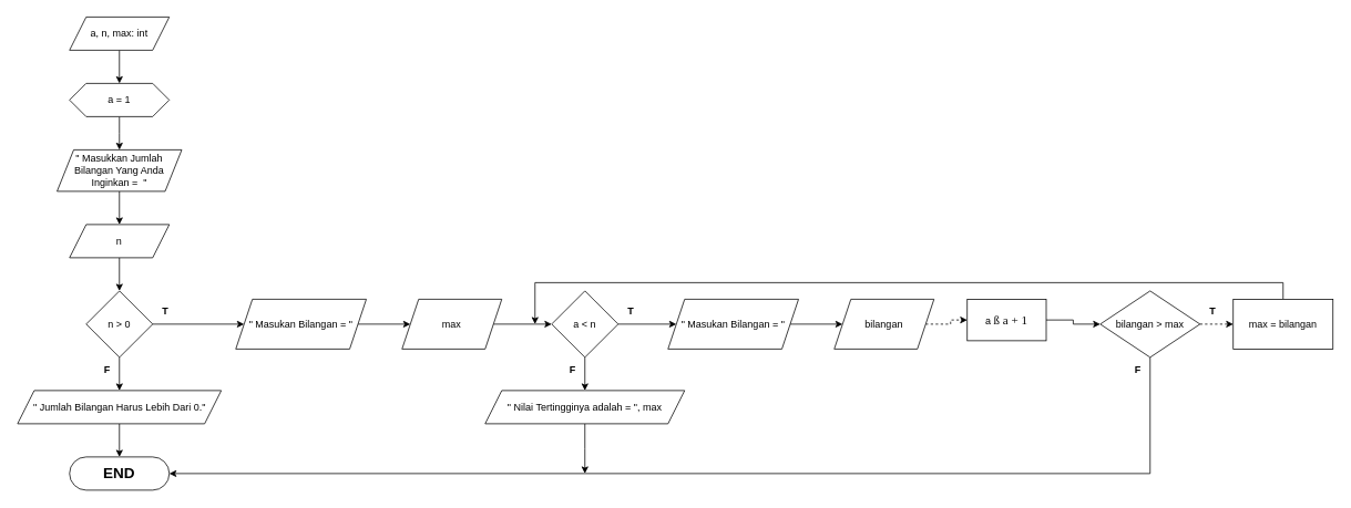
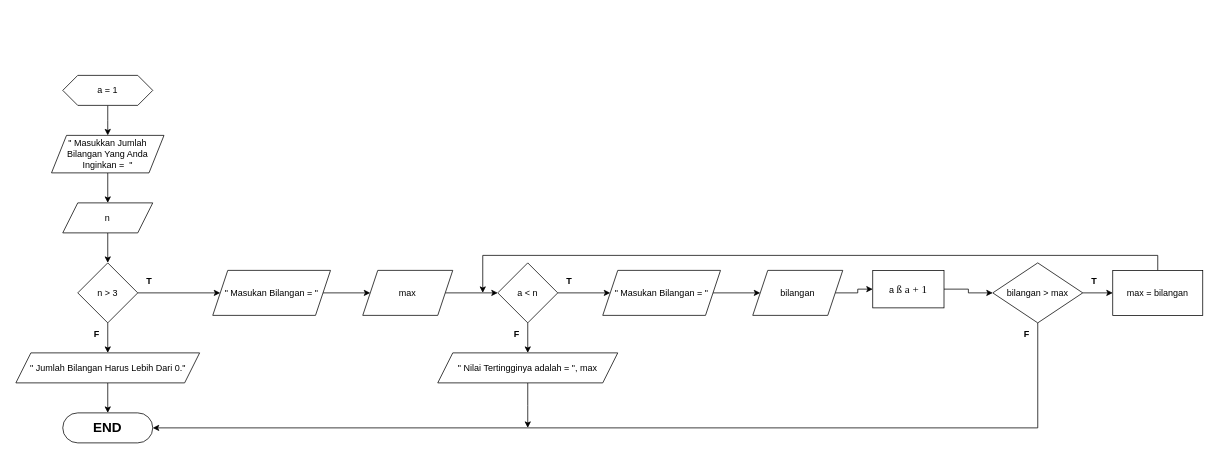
  <mxCell id="0" />
  <mxCell id="1" parent="0" />
  <mxCell id="2" value="&lt;span style=&quot;font-size: 18px;&quot;&gt;&lt;b&gt;END&lt;/b&gt;&lt;/span&gt;" style="rounded=1;whiteSpace=wrap;html=1;arcSize=50;" parent="1" vertex="1"><mxGeometry x="83" y="550" width="120" height="40" as="geometry" /></mxCell>
- <mxCell id="3" style="edgeStyle=orthogonalEdgeStyle;rounded=0;orthogonalLoop=1;jettySize=auto;html=1;exitX=0.5;exitY=1;exitDx=0;exitDy=0;entryX=0.5;entryY=0;entryDx=0;entryDy=0;" edge="1" parent="1" source="4" target="6"><mxGeometry relative="1" as="geometry" /></mxCell>
- <mxCell id="4" value="a, n, max: int" style="shape=parallelogram;perimeter=parallelogramPerimeter;whiteSpace=wrap;html=1;fixedSize=1;" vertex="1" parent="1"><mxGeometry x="83" y="20" width="120" height="40" as="geometry" /></mxCell>
  <mxCell id="5" style="edgeStyle=orthogonalEdgeStyle;rounded=0;orthogonalLoop=1;jettySize=auto;html=1;exitX=0.5;exitY=1;exitDx=0;exitDy=0;entryX=0.5;entryY=0;entryDx=0;entryDy=0;" edge="1" parent="1" source="6"><mxGeometry relative="1" as="geometry"><mxPoint x="143" y="180" as="targetPoint" /></mxGeometry></mxCell>
  <mxCell id="6" value="a = 1" style="shape=hexagon;perimeter=hexagonPerimeter2;whiteSpace=wrap;html=1;fixedSize=1;" vertex="1" parent="1"><mxGeometry x="83" y="100" width="120" height="40" as="geometry" /></mxCell>
  <mxCell id="7" style="edgeStyle=orthogonalEdgeStyle;rounded=0;orthogonalLoop=1;jettySize=auto;html=1;exitX=0.5;exitY=1;exitDx=0;exitDy=0;entryX=0.5;entryY=0;entryDx=0;entryDy=0;" edge="1" parent="1" source="9" target="11"><mxGeometry relative="1" as="geometry" /></mxCell>
  <mxCell id="8" style="edgeStyle=orthogonalEdgeStyle;rounded=0;orthogonalLoop=1;jettySize=auto;html=1;exitX=1;exitY=0.5;exitDx=0;exitDy=0;entryX=0;entryY=0.5;entryDx=0;entryDy=0;" edge="1" parent="1" source="9" target="24"><mxGeometry relative="1" as="geometry" /></mxCell>
- <mxCell id="9" value="n &amp;gt; 0" style="rhombus;whiteSpace=wrap;html=1;" vertex="1" parent="1"><mxGeometry x="103" y="350" width="80" height="80" as="geometry" /></mxCell>
+ <mxCell id="9" value="n &amp;gt; 3" style="rhombus;whiteSpace=wrap;html=1;" vertex="1" parent="1"><mxGeometry x="103" y="350" width="80" height="80" as="geometry" /></mxCell>
  <mxCell id="10" style="edgeStyle=orthogonalEdgeStyle;rounded=0;orthogonalLoop=1;jettySize=auto;html=1;exitX=0.5;exitY=1;exitDx=0;exitDy=0;entryX=0.5;entryY=0;entryDx=0;entryDy=0;" edge="1" parent="1" source="11" target="2"><mxGeometry relative="1" as="geometry" /></mxCell>
  <mxCell id="11" value="&quot; Jumlah Bilangan Harus Lebih Dari 0.&quot;" style="shape=parallelogram;perimeter=parallelogramPerimeter;whiteSpace=wrap;html=1;fixedSize=1;" vertex="1" parent="1"><mxGeometry x="20.5" y="470" width="245" height="40" as="geometry" /></mxCell>
  <mxCell id="12" style="edgeStyle=orthogonalEdgeStyle;rounded=0;orthogonalLoop=1;jettySize=auto;html=1;exitX=1;exitY=0.5;exitDx=0;exitDy=0;entryX=0;entryY=0.5;entryDx=0;entryDy=0;" edge="1" parent="1" source="13" target="15"><mxGeometry relative="1" as="geometry" /></mxCell>
  <mxCell id="13" value="&quot; Masukan Bilangan = &quot;" style="shape=parallelogram;perimeter=parallelogramPerimeter;whiteSpace=wrap;html=1;fixedSize=1;" vertex="1" parent="1"><mxGeometry x="803" y="360" width="157" height="60" as="geometry" /></mxCell>
- <mxCell id="14" style="edgeStyle=orthogonalEdgeStyle;rounded=0;orthogonalLoop=1;jettySize=auto;html=1;exitX=1;exitY=0.5;exitDx=0;exitDy=0;entryX=0;entryY=0.5;entryDx=0;entryDy=0;dashed=1;" edge="1" parent="1" source="15" target="17"><mxGeometry relative="1" as="geometry" /></mxCell>
+ <mxCell id="14" style="edgeStyle=orthogonalEdgeStyle;rounded=0;orthogonalLoop=1;jettySize=auto;html=1;exitX=1;exitY=0.5;exitDx=0;exitDy=0;entryX=0;entryY=0.5;entryDx=0;entryDy=0;" edge="1" parent="1" source="15" target="17"><mxGeometry relative="1" as="geometry" /></mxCell>
  <mxCell id="15" value="bilangan" style="shape=parallelogram;perimeter=parallelogramPerimeter;whiteSpace=wrap;html=1;fixedSize=1;" vertex="1" parent="1"><mxGeometry x="1003" y="360" width="120" height="60" as="geometry" /></mxCell>
  <mxCell id="16" style="edgeStyle=orthogonalEdgeStyle;rounded=0;orthogonalLoop=1;jettySize=auto;html=1;exitX=1;exitY=0.5;exitDx=0;exitDy=0;entryX=0;entryY=0.5;entryDx=0;entryDy=0;" edge="1" parent="1" source="17" target="20"><mxGeometry relative="1" as="geometry" /></mxCell>
  <mxCell id="17" value="a &lt;span style=&quot;font-size: 11pt; line-height: 107%; font-family: Wingdings;&quot; lang=&quot;EN-US&quot;&gt;ß&lt;/span&gt;&lt;span style=&quot;font-size:11.0pt;line-height:107%;font-family:&amp;quot;Times New Roman&amp;quot;,serif;&lt;br/&gt;mso-fareast-font-family:Calibri;mso-fareast-theme-font:minor-latin;mso-ansi-language:&lt;br/&gt;EN-US;mso-fareast-language:EN-US;mso-bidi-language:AR-SA&quot; lang=&quot;EN-US&quot;&gt; a + 1&lt;/span&gt;" style="rounded=0;whiteSpace=wrap;html=1;" vertex="1" parent="1"><mxGeometry x="1163" y="360" width="95" height="50" as="geometry" /></mxCell>
- <mxCell id="18" style="edgeStyle=orthogonalEdgeStyle;rounded=0;orthogonalLoop=1;jettySize=auto;html=1;exitX=1;exitY=0.5;exitDx=0;exitDy=0;entryX=0;entryY=0.5;entryDx=0;entryDy=0;dashed=1;" edge="1" parent="1" source="20" target="22"><mxGeometry relative="1" as="geometry" /></mxCell>
+ <mxCell id="18" style="edgeStyle=orthogonalEdgeStyle;rounded=0;orthogonalLoop=1;jettySize=auto;html=1;exitX=1;exitY=0.5;exitDx=0;exitDy=0;entryX=0;entryY=0.5;entryDx=0;entryDy=0;" edge="1" parent="1" source="20" target="22"><mxGeometry relative="1" as="geometry" /></mxCell>
  <mxCell id="19" style="edgeStyle=orthogonalEdgeStyle;rounded=0;orthogonalLoop=1;jettySize=auto;html=1;exitX=0.5;exitY=1;exitDx=0;exitDy=0;entryX=1;entryY=0.5;entryDx=0;entryDy=0;" edge="1" parent="1" source="20" target="2"><mxGeometry relative="1" as="geometry"><mxPoint x="783" y="570" as="targetPoint" /><Array as="points"><mxPoint x="1383" y="570" /></Array></mxGeometry></mxCell>
  <mxCell id="20" value="bilangan &amp;gt; max" style="rhombus;whiteSpace=wrap;html=1;" vertex="1" parent="1"><mxGeometry x="1323" y="350" width="120" height="80" as="geometry" /></mxCell>
  <mxCell id="21" style="edgeStyle=orthogonalEdgeStyle;rounded=0;orthogonalLoop=1;jettySize=auto;html=1;exitX=0.5;exitY=0;exitDx=0;exitDy=0;" edge="1" parent="1" source="22"><mxGeometry relative="1" as="geometry"><mxPoint x="643" y="390" as="targetPoint" /><Array as="points"><mxPoint x="1543" y="340" /><mxPoint x="643" y="340" /></Array></mxGeometry></mxCell>
  <mxCell id="22" value="max = bilangan" style="rounded=0;whiteSpace=wrap;html=1;" vertex="1" parent="1"><mxGeometry x="1483" y="360" width="120" height="60" as="geometry" /></mxCell>
  <mxCell id="23" style="edgeStyle=orthogonalEdgeStyle;rounded=0;orthogonalLoop=1;jettySize=auto;html=1;exitX=1;exitY=0.5;exitDx=0;exitDy=0;entryX=0;entryY=0.5;entryDx=0;entryDy=0;" edge="1" parent="1" source="24" target="26"><mxGeometry relative="1" as="geometry" /></mxCell>
  <mxCell id="24" value="&quot; Masukan Bilangan = &quot;" style="shape=parallelogram;perimeter=parallelogramPerimeter;whiteSpace=wrap;html=1;fixedSize=1;" vertex="1" parent="1"><mxGeometry x="283" y="360" width="157" height="60" as="geometry" /></mxCell>
  <mxCell id="25" style="edgeStyle=orthogonalEdgeStyle;rounded=0;orthogonalLoop=1;jettySize=auto;html=1;exitX=1;exitY=0.5;exitDx=0;exitDy=0;entryX=0;entryY=0.5;entryDx=0;entryDy=0;" edge="1" parent="1" source="26" target="29"><mxGeometry relative="1" as="geometry" /></mxCell>
  <mxCell id="26" value="max" style="shape=parallelogram;perimeter=parallelogramPerimeter;whiteSpace=wrap;html=1;fixedSize=1;" vertex="1" parent="1"><mxGeometry x="483" y="360" width="120" height="60" as="geometry" /></mxCell>
  <mxCell id="27" style="edgeStyle=orthogonalEdgeStyle;rounded=0;orthogonalLoop=1;jettySize=auto;html=1;exitX=0.5;exitY=1;exitDx=0;exitDy=0;entryX=0.5;entryY=0;entryDx=0;entryDy=0;" edge="1" parent="1" source="29" target="31"><mxGeometry relative="1" as="geometry" /></mxCell>
  <mxCell id="28" style="edgeStyle=orthogonalEdgeStyle;rounded=0;orthogonalLoop=1;jettySize=auto;html=1;exitX=1;exitY=0.5;exitDx=0;exitDy=0;entryX=0;entryY=0.5;entryDx=0;entryDy=0;" edge="1" parent="1" source="29" target="13"><mxGeometry relative="1" as="geometry" /></mxCell>
  <mxCell id="29" value="a &amp;lt; n" style="rhombus;whiteSpace=wrap;html=1;" vertex="1" parent="1"><mxGeometry x="663" y="350" width="80" height="80" as="geometry" /></mxCell>
  <mxCell id="30" style="edgeStyle=orthogonalEdgeStyle;rounded=0;orthogonalLoop=1;jettySize=auto;html=1;exitX=0.5;exitY=1;exitDx=0;exitDy=0;" edge="1" parent="1" source="31"><mxGeometry relative="1" as="geometry"><mxPoint x="703" y="570" as="targetPoint" /></mxGeometry></mxCell>
  <mxCell id="31" value="&quot; Nilai Tertingginya adalah = &quot;, max" style="shape=parallelogram;perimeter=parallelogramPerimeter;whiteSpace=wrap;html=1;fixedSize=1;" vertex="1" parent="1"><mxGeometry x="583" y="470" width="240" height="40" as="geometry" /></mxCell>
  <mxCell id="32" value="&lt;b&gt;F&lt;/b&gt;" style="text;html=1;align=center;verticalAlign=middle;resizable=0;points=[];autosize=1;strokeColor=none;fillColor=none;" vertex="1" parent="1"><mxGeometry x="113" y="430" width="30" height="30" as="geometry" /></mxCell>
  <mxCell id="33" value="&lt;b&gt;T&lt;/b&gt;" style="text;html=1;align=center;verticalAlign=middle;resizable=0;points=[];autosize=1;strokeColor=none;fillColor=none;" vertex="1" parent="1"><mxGeometry x="183" y="360" width="30" height="30" as="geometry" /></mxCell>
  <mxCell id="34" value="&lt;b&gt;T&lt;/b&gt;" style="text;html=1;align=center;verticalAlign=middle;resizable=0;points=[];autosize=1;strokeColor=none;fillColor=none;" vertex="1" parent="1"><mxGeometry x="743" y="360" width="30" height="30" as="geometry" /></mxCell>
  <mxCell id="35" value="&lt;b&gt;F&lt;/b&gt;" style="text;html=1;align=center;verticalAlign=middle;resizable=0;points=[];autosize=1;strokeColor=none;fillColor=none;" vertex="1" parent="1"><mxGeometry x="673" y="430" width="30" height="30" as="geometry" /></mxCell>
  <mxCell id="36" value="&lt;b&gt;T&lt;/b&gt;" style="text;html=1;align=center;verticalAlign=middle;resizable=0;points=[];autosize=1;strokeColor=none;fillColor=none;" vertex="1" parent="1"><mxGeometry x="1443" y="360" width="30" height="30" as="geometry" /></mxCell>
  <mxCell id="37" value="&lt;b&gt;F&lt;/b&gt;" style="text;html=1;align=center;verticalAlign=middle;resizable=0;points=[];autosize=1;strokeColor=none;fillColor=none;" vertex="1" parent="1"><mxGeometry x="1353" y="430" width="30" height="30" as="geometry" /></mxCell>
  <mxCell id="38" style="edgeStyle=orthogonalEdgeStyle;rounded=0;orthogonalLoop=1;jettySize=auto;html=1;exitX=0.5;exitY=1;exitDx=0;exitDy=0;entryX=0.5;entryY=0;entryDx=0;entryDy=0;" edge="1" parent="1" source="39" target="9"><mxGeometry relative="1" as="geometry" /></mxCell>
  <mxCell id="39" value="n" style="shape=parallelogram;perimeter=parallelogramPerimeter;whiteSpace=wrap;html=1;fixedSize=1;" vertex="1" parent="1"><mxGeometry x="83" y="270" width="120" height="40" as="geometry" /></mxCell>
  <mxCell id="40" style="edgeStyle=orthogonalEdgeStyle;rounded=0;orthogonalLoop=1;jettySize=auto;html=1;exitX=0.5;exitY=1;exitDx=0;exitDy=0;entryX=0.5;entryY=0;entryDx=0;entryDy=0;" edge="1" parent="1" source="41" target="39"><mxGeometry relative="1" as="geometry" /></mxCell>
  <mxCell id="41" value="&quot; Masukkan Jumlah Bilangan Yang Anda Inginkan =&amp;nbsp; &quot;" style="shape=parallelogram;perimeter=parallelogramPerimeter;whiteSpace=wrap;html=1;fixedSize=1;" vertex="1" parent="1"><mxGeometry x="68" y="180" width="150" height="50" as="geometry" /></mxCell>
